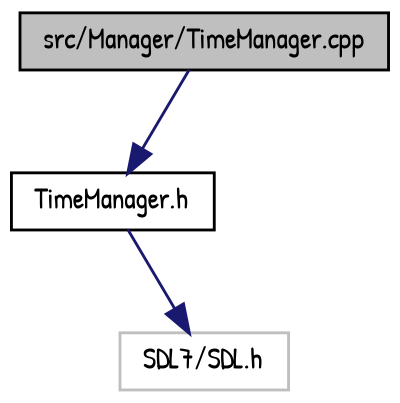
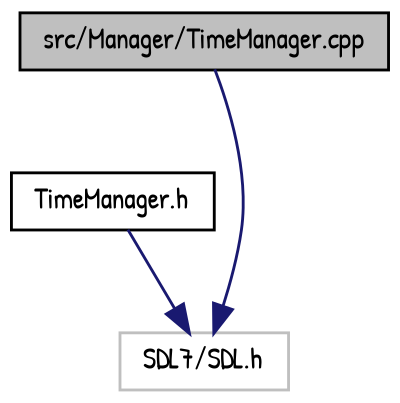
  digraph {
    fontname="Patrick Hand"
    node [color=black fillcolor=white fontname="Patrick Hand" fontsize=10 shape=record style=filled]
    edge [color=midnightblue fontname="Patrick Hand" fontsize=10 labelfontname=Helvetica labelfontsize=10 style=solid]
    n1 [fillcolor=grey75 fontcolor=black height=0.2 label="src/Manager/TimeManager.cpp" width=0.4]
    n2 [height=0.2 label="TimeManager.h" width=0.4]
    n3 [color=grey75 height=0.2 label="SDL7/SDL.h" width=0.4]
-   n1 -> n2
+   n1 -> n3
    n2 -> n3
  }
